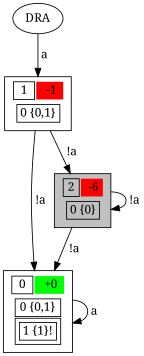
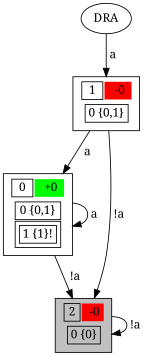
  digraph {
    fontname="Noto Serif"
    node [fontname="Noto Serif" shape=box]
    edge [constraints=false fontname="Noto Serif"]
    n1 [label=DRA shape=ellipse]
-   n2 [label=< <TABLE BORDER="0"><TR><TD BORDER="1">1</TD><TD BGCOLOR="red"> -1</TD></TR><TR><TD COLSPAN="2"><TABLE BORDER="0" CELLBORDER="1"><TR><TD>0 {0,1}</TD></TR></TABLE></TD></TR></TABLE> >]
+   n2 [label=< <TABLE BORDER="0"><TR><TD BORDER="1">1</TD><TD BGCOLOR="red"> -0</TD></TR><TR><TD COLSPAN="2"><TABLE BORDER="0" CELLBORDER="1"><TR><TD>0 {0,1}</TD></TR></TABLE></TD></TR></TABLE> >]
    n3 [label=< <TABLE BORDER="0"><TR><TD BORDER="1">0</TD><TD BGCOLOR="green"> +0</TD></TR><TR><TD COLSPAN="2"><TABLE BORDER="0" CELLBORDER="1"><TR><TD>0 {0,1}</TD></TR><TR><TD><TABLE BORDER="0" CELLBORDER="1"><TR><TD>1 {1}!</TD></TR></TABLE></TD></TR></TABLE></TD></TR></TABLE> >]
-   n4 [color=black fillcolor=grey label=< <TABLE BORDER="0"><TR><TD BORDER="1">2</TD><TD BGCOLOR="red"> -6</TD></TR><TR><TD COLSPAN="2"><TABLE BORDER="0" CELLBORDER="1"><TR><TD>0 {0}</TD></TR></TABLE></TD></TR></TABLE> > style=filled]
+   n4 [color=black fillcolor=grey label=< <TABLE BORDER="0"><TR><TD BORDER="1">2</TD><TD BGCOLOR="red"> -0</TD></TR><TR><TD COLSPAN="2"><TABLE BORDER="0" CELLBORDER="1"><TR><TD>0 {0}</TD></TR></TABLE></TD></TR></TABLE> > style=filled]
    n1 -> n2 [label=" a"]
-   n2 -> n3 [label=" !a"]
+   n2 -> n3 [label=" a"]
    n2 -> n4 [label=" !a"]
    n3 -> n3 [label=" a"]
-   n4 -> n3 [label=" !a"]
+   n3 -> n4 [label=" !a"]
    n4 -> n4 [label=" !a"]
  }
